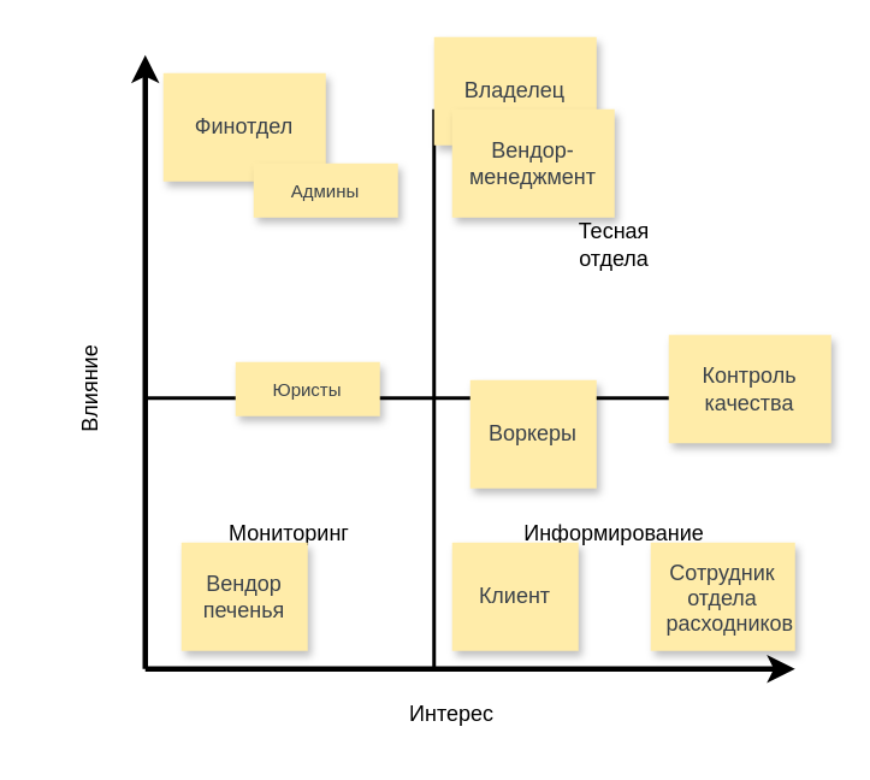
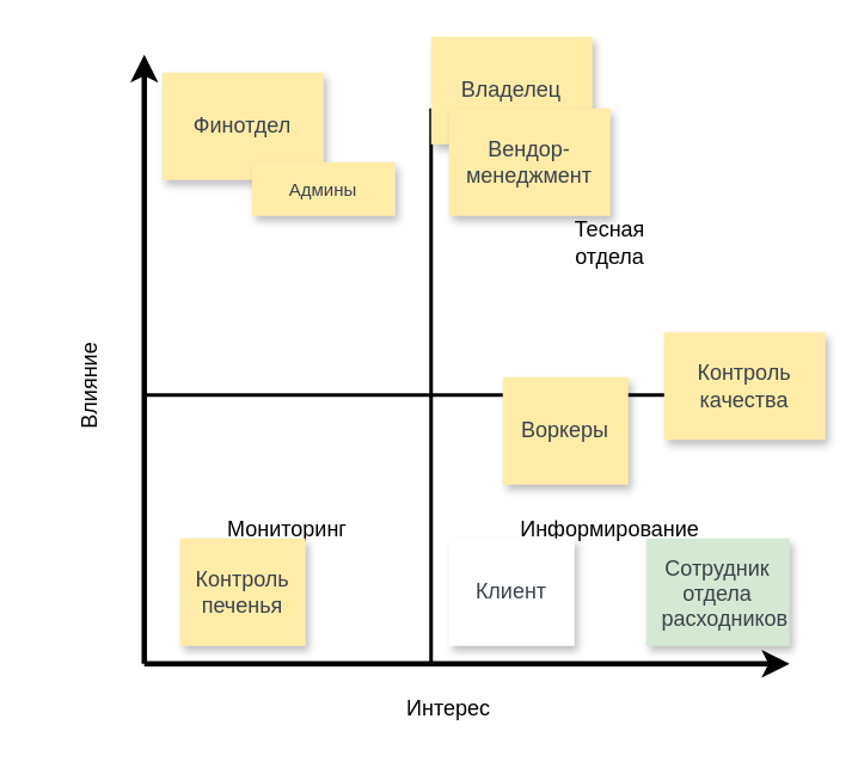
  <mxCell id="0" />
  <mxCell id="1" parent="0" />
  <mxCell id="2" value="" style="endArrow=classic;html=1;rounded=0;strokeWidth=3;" parent="1" edge="1"><mxGeometry width="50" height="50" relative="1" as="geometry"><mxPoint x="80" y="370" as="sourcePoint" /><mxPoint x="440" y="370" as="targetPoint" /></mxGeometry></mxCell>
  <mxCell id="3" value="" style="endArrow=classic;html=1;rounded=0;strokeWidth=3;" parent="1" edge="1"><mxGeometry width="50" height="50" relative="1" as="geometry"><mxPoint x="80" y="370" as="sourcePoint" /><mxPoint x="80" y="30" as="targetPoint" /></mxGeometry></mxCell>
  <mxCell id="4" value="" style="endArrow=none;html=1;rounded=0;strokeWidth=2;" parent="1" edge="1"><mxGeometry width="50" height="50" relative="1" as="geometry"><mxPoint x="80" y="220" as="sourcePoint" /><mxPoint x="400" y="220" as="targetPoint" /></mxGeometry></mxCell>
  <mxCell id="5" value="" style="endArrow=none;html=1;rounded=0;strokeWidth=2;" parent="1" edge="1"><mxGeometry width="50" height="50" relative="1" as="geometry"><mxPoint x="240" y="370" as="sourcePoint" /><mxPoint x="240" y="60" as="targetPoint" /></mxGeometry></mxCell>
  <mxCell id="6" value="Мониторинг" style="text;html=1;align=center;verticalAlign=middle;whiteSpace=wrap;rounded=0;" parent="1" vertex="1"><mxGeometry x="130" y="280" width="60" height="30" as="geometry" /></mxCell>
  <mxCell id="7" value="Информирование" style="text;html=1;align=center;verticalAlign=middle;whiteSpace=wrap;rounded=0;" parent="1" vertex="1"><mxGeometry x="310" y="280" width="60" height="30" as="geometry" /></mxCell>
  <mxCell id="8" value="Тесная отдела" style="text;html=1;align=center;verticalAlign=middle;whiteSpace=wrap;rounded=0;" parent="1" vertex="1"><mxGeometry x="310" y="120" width="60" height="30" as="geometry" /></mxCell>
  <mxCell id="9" value="Интерес" style="text;html=1;align=center;verticalAlign=middle;whiteSpace=wrap;rounded=0;" parent="1" vertex="1"><mxGeometry x="220" y="380" width="60" height="30" as="geometry" /></mxCell>
  <mxCell id="10" value="Влияние" style="text;html=1;align=center;verticalAlign=middle;whiteSpace=wrap;rounded=0;rotation=-90;" parent="1" vertex="1"><mxGeometry x="20" y="200" width="60" height="30" as="geometry" /></mxCell>
- <mxCell id="11" value="Клиент" style="html=1;overflow=block;blockSpacing=1;whiteSpace=wrap;shadow=1;fontSize=12;fontColor=#3a414a;spacing=9;strokeColor=none;strokeOpacity=100;fillColor=#FFECA9;strokeWidth=0;lucidId=poOMKIs.5_XG;" parent="1" vertex="1"><mxGeometry x="250" y="300" width="70" height="60" as="geometry" /></mxCell>
- <mxCell id="12" value="Сотрудник отдела расходников" style="html=1;overflow=block;blockSpacing=1;whiteSpace=wrap;shadow=1;fontSize=12;fontColor=#3a414a;spacing=9;strokeColor=none;strokeOpacity=100;fillColor=#FFECA9;strokeWidth=0;lucidId=IsOMc4fZZYhW;" parent="1" vertex="1"><mxGeometry x="360" y="300" width="80" height="60" as="geometry" /></mxCell>
+ <mxCell id="11" value="Клиент" style="html=1;overflow=block;blockSpacing=1;whiteSpace=wrap;shadow=1;fontSize=12;fontColor=#3a414a;spacing=9;strokeColor=none;strokeOpacity=100;fillColor=#ffffff;strokeWidth=0;lucidId=poOMKIs.5_XG;" parent="1" vertex="1"><mxGeometry x="250" y="300" width="70" height="60" as="geometry" /></mxCell>
+ <mxCell id="12" value="Сотрудник отдела расходников" style="html=1;overflow=block;blockSpacing=1;whiteSpace=wrap;shadow=1;fontSize=12;fontColor=#3a414a;spacing=9;strokeColor=none;strokeOpacity=100;fillColor=#d5e8d4;strokeWidth=0;lucidId=IsOMc4fZZYhW;" parent="1" vertex="1"><mxGeometry x="360" y="300" width="80" height="60" as="geometry" /></mxCell>
  <mxCell id="13" value="Контроль качества" style="html=1;overflow=block;blockSpacing=1;whiteSpace=wrap;shadow=1;fontSize=12;fontColor=#3a414a;spacing=9;strokeColor=none;strokeOpacity=100;fillColor=#FFECA9;strokeWidth=0;lucidId=poOMKIs.5_XG;" parent="1" vertex="1"><mxGeometry x="370" y="185" width="90" height="60" as="geometry" /></mxCell>
- <mxCell id="14" value="Вендор печенья" style="html=1;overflow=block;blockSpacing=1;whiteSpace=wrap;shadow=1;fontSize=12;fontColor=#3a414a;spacing=9;strokeColor=none;strokeOpacity=100;fillColor=#FFECA9;strokeWidth=0;lucidId=poOMKIs.5_XG;" parent="1" vertex="1"><mxGeometry x="100" y="300" width="70" height="60" as="geometry" /></mxCell>
+ <mxCell id="14" value="Контроль печенья" style="html=1;overflow=block;blockSpacing=1;whiteSpace=wrap;shadow=1;fontSize=12;fontColor=#3a414a;spacing=9;strokeColor=none;strokeOpacity=100;fillColor=#FFECA9;strokeWidth=0;lucidId=poOMKIs.5_XG;" parent="1" vertex="1"><mxGeometry x="100" y="300" width="70" height="60" as="geometry" /></mxCell>
  <mxCell id="15" value="Владелец" style="html=1;overflow=block;blockSpacing=1;whiteSpace=wrap;shadow=1;fontSize=12;fontColor=#3a414a;spacing=9;strokeColor=none;strokeOpacity=100;fillColor=#FFECA9;strokeWidth=0;lucidId=poOMKIs.5_XG;" parent="1" vertex="1"><mxGeometry x="240" y="20" width="90" height="60" as="geometry" /></mxCell>
- <mxCell id="16" value="Воркеры" style="html=1;overflow=block;blockSpacing=1;whiteSpace=wrap;shadow=1;fontSize=12;fontColor=#3a414a;spacing=9;strokeColor=none;strokeOpacity=100;fillColor=#FFECA9;strokeWidth=0;lucidId=poOMKIs.5_XG;" parent="1" vertex="1"><mxGeometry x="260" y="210" width="70" height="60" as="geometry" /></mxCell>
+ <mxCell id="16" value="Воркеры" style="html=1;overflow=block;blockSpacing=1;whiteSpace=wrap;shadow=1;fontSize=12;fontColor=#3a414a;spacing=9;strokeColor=none;strokeOpacity=100;fillColor=#FFECA9;strokeWidth=0;lucidId=poOMKIs.5_XG;" parent="1" vertex="1"><mxGeometry x="280" y="210" width="70" height="60" as="geometry" /></mxCell>
  <mxCell id="17" value="Финотдел" style="html=1;overflow=block;blockSpacing=1;whiteSpace=wrap;shadow=1;fontSize=12;fontColor=#3a414a;spacing=9;strokeColor=none;strokeOpacity=100;fillColor=#FFECA9;strokeWidth=0;lucidId=poOMKIs.5_XG;" vertex="1" parent="1"><mxGeometry x="90" y="40" width="90" height="60" as="geometry" /></mxCell>
  <mxCell id="18" value="&lt;span&gt;Вендор-менеджмент&lt;/span&gt;" style="html=1;overflow=block;blockSpacing=1;whiteSpace=wrap;shadow=1;fontSize=12;fontColor=#3a414a;spacing=9;strokeColor=none;strokeOpacity=100;fillColor=#FFECA9;strokeWidth=0;lucidId=poOMKIs.5_XG;fontStyle=0" vertex="1" parent="1"><mxGeometry x="250" y="60" width="90" height="60" as="geometry" /></mxCell>
  <mxCell id="19" value="Админы" style="html=1;overflow=block;blockSpacing=1;whiteSpace=wrap;shadow=1;fontSize=10;fontColor=#3a414a;spacing=9;strokeColor=none;strokeOpacity=100;fillColor=#FFECA9;strokeWidth=0;lucidId=poOMKIs.5_XG;" vertex="1" parent="1"><mxGeometry x="140" y="90" width="80" height="30" as="geometry" /></mxCell>
- <mxCell id="20" value="Юристы" style="html=1;overflow=block;blockSpacing=1;whiteSpace=wrap;shadow=1;fontSize=10;fontColor=#3a414a;spacing=9;strokeColor=none;strokeOpacity=100;fillColor=#FFECA9;strokeWidth=0;lucidId=poOMKIs.5_XG;" vertex="1" parent="1"><mxGeometry x="130" y="200" width="80" height="30" as="geometry" /></mxCell>
